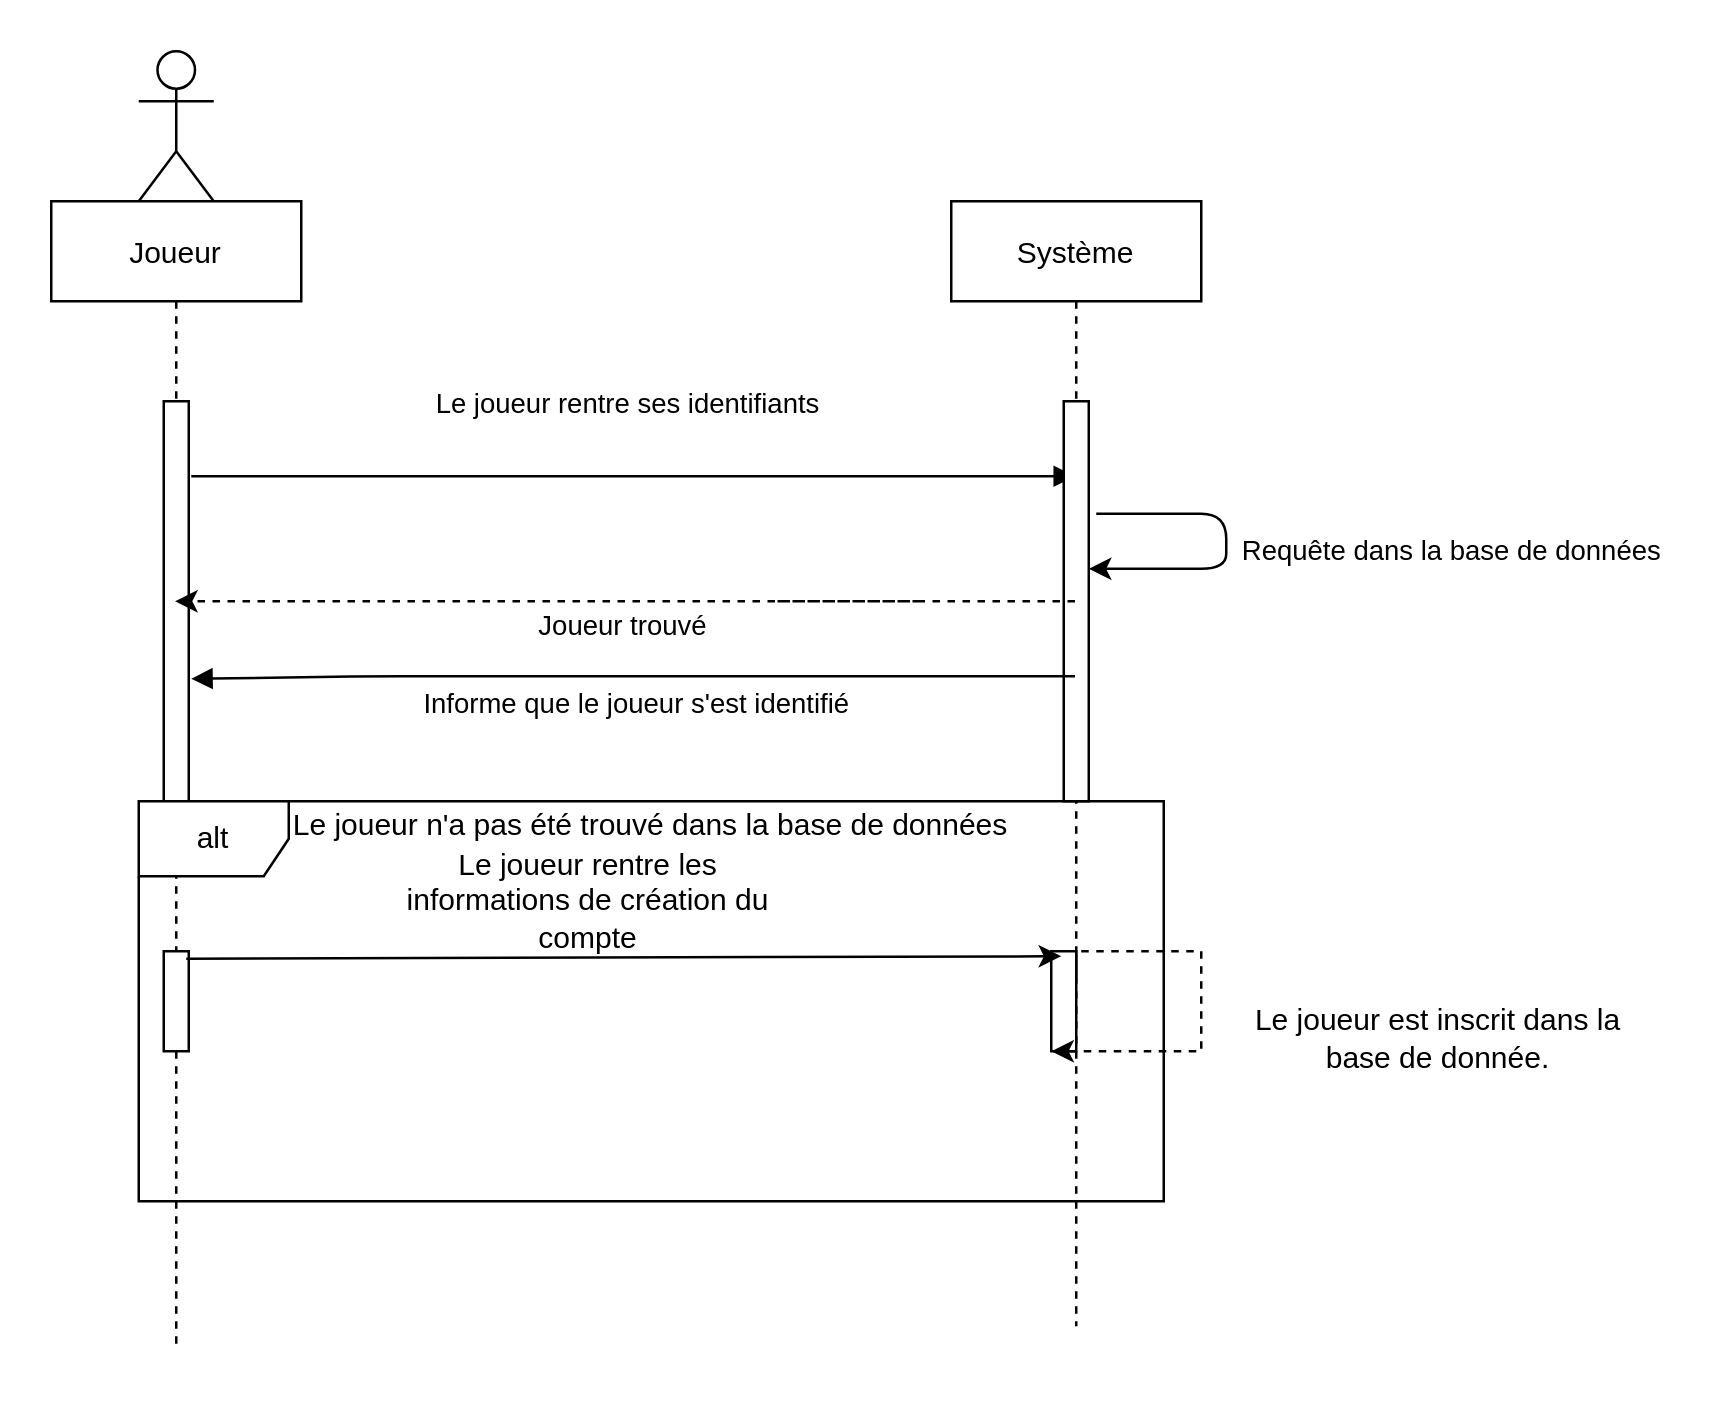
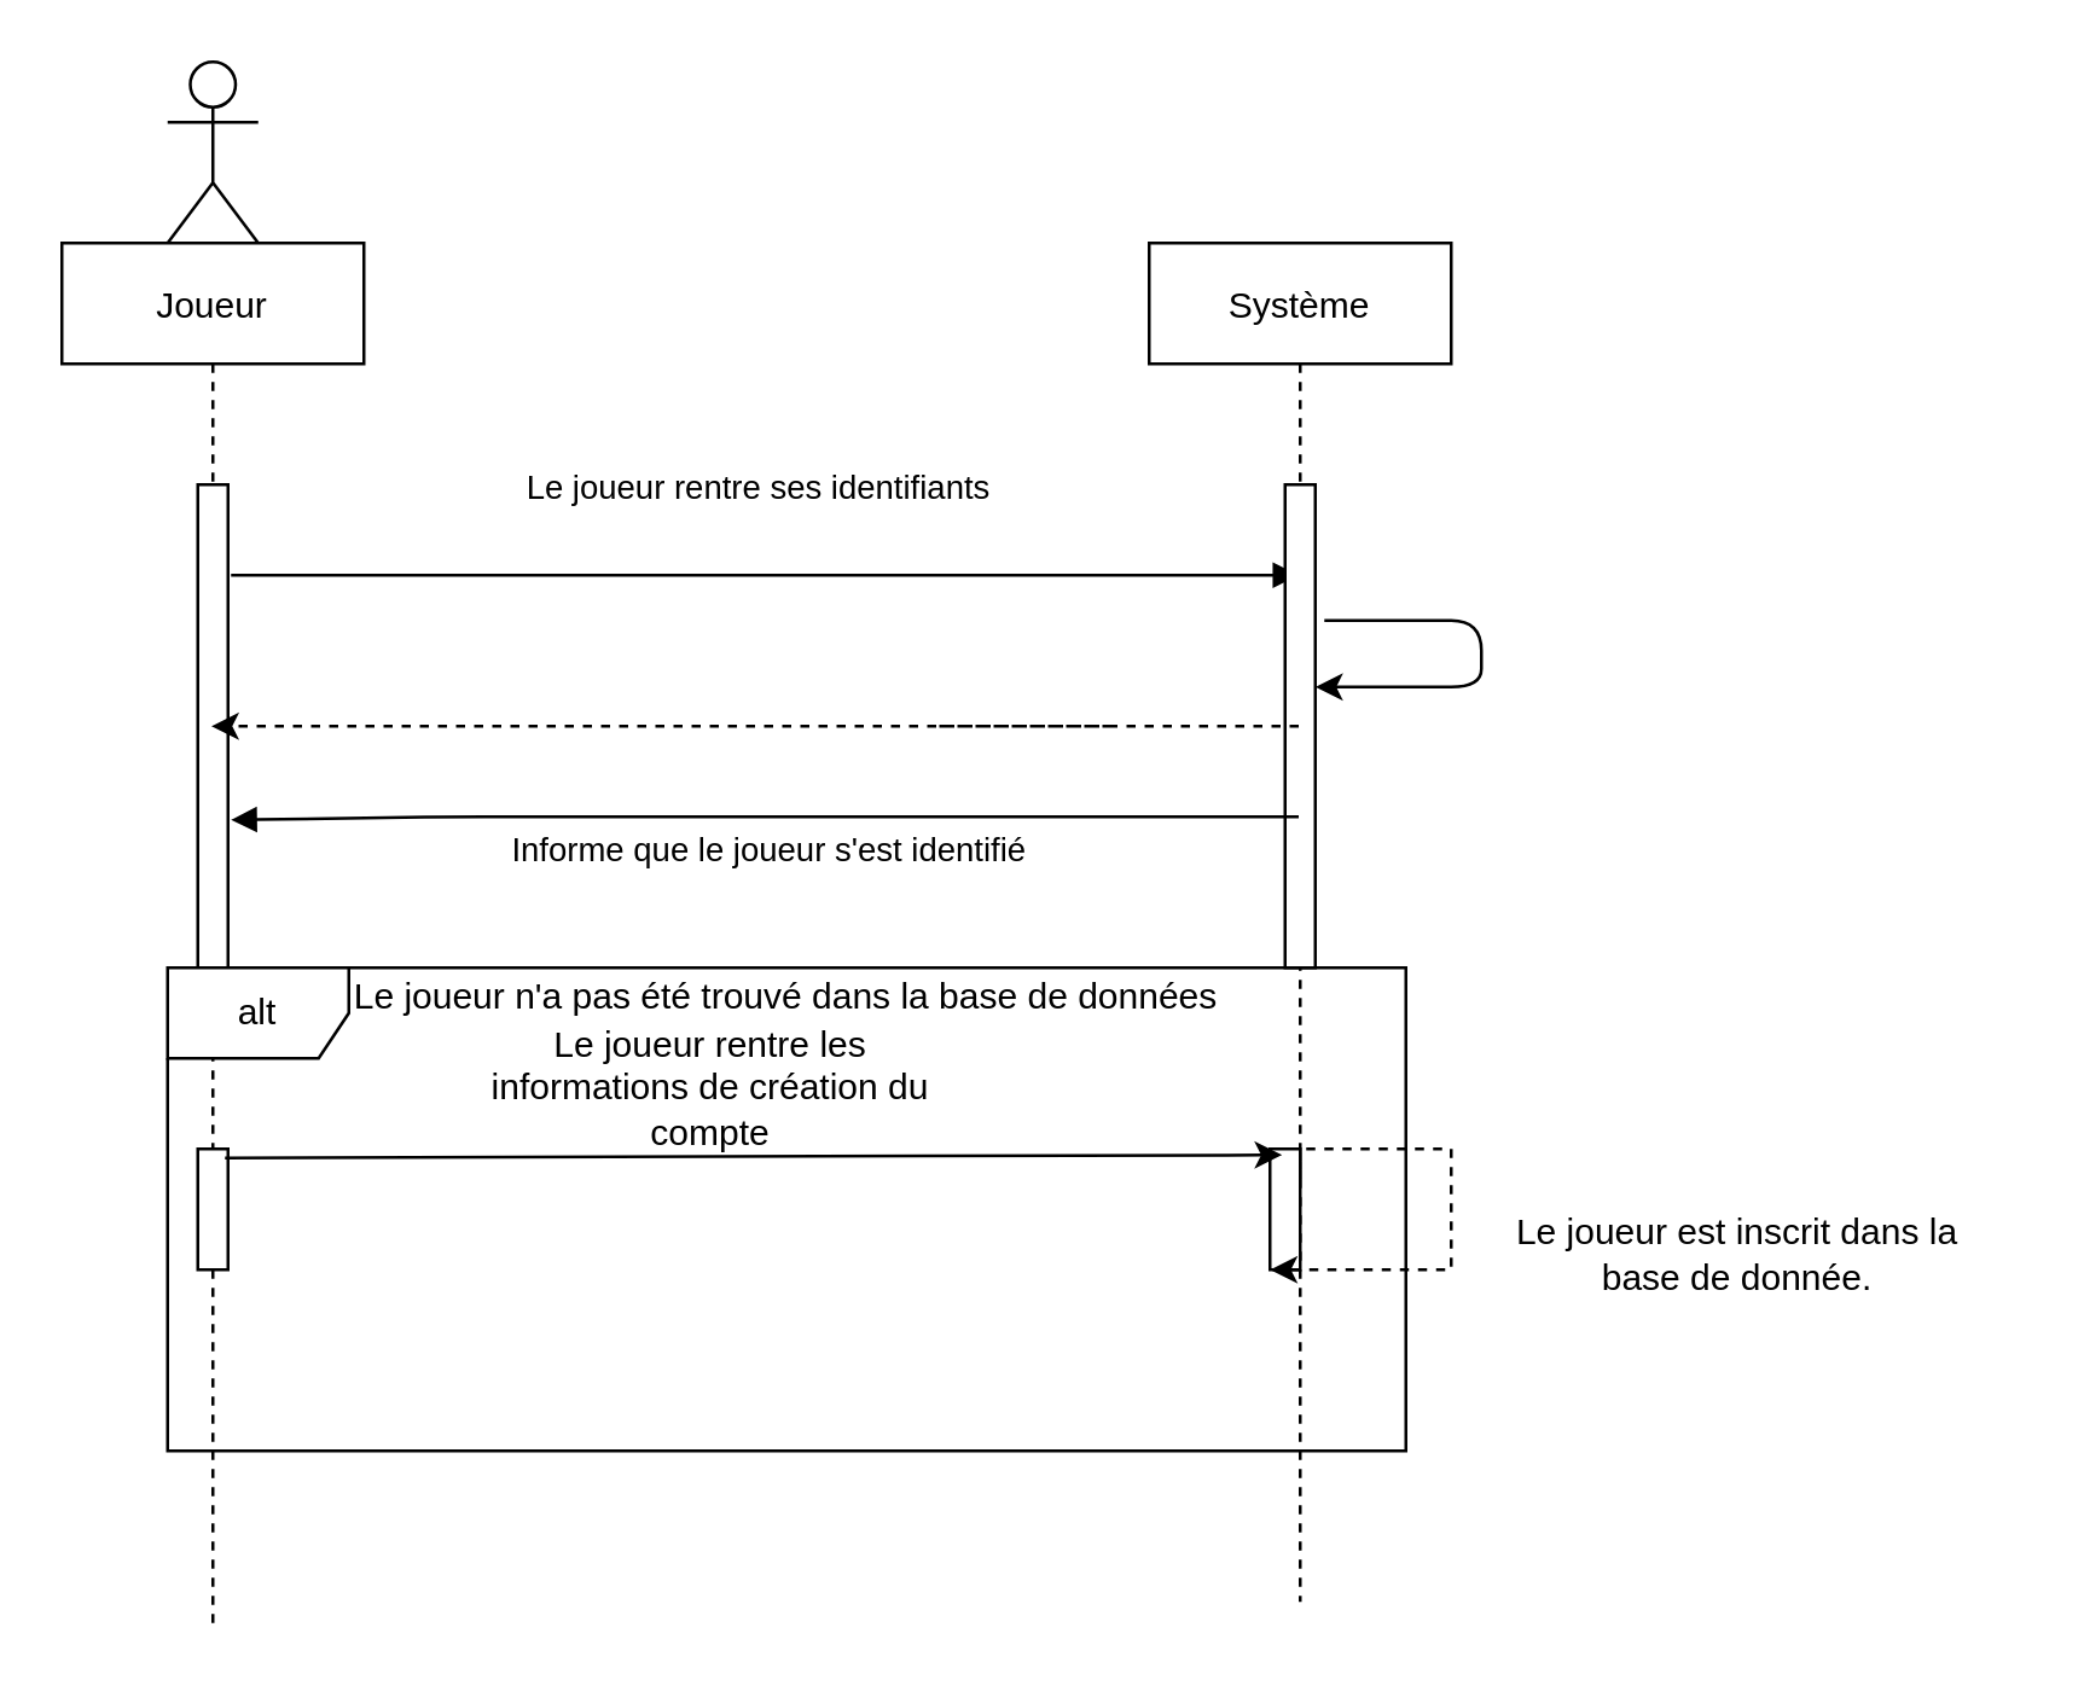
  <mxCell id="0" />
  <mxCell id="1" parent="0" />
  <mxCell id="2" value="Joueur" style="shape=umlLifeline;perimeter=lifelinePerimeter;container=1;collapsible=0;recursiveResize=0;rounded=0;shadow=0;strokeWidth=1;" parent="1" vertex="1"><mxGeometry x="20" y="80" width="100" height="460" as="geometry" /></mxCell>
  <mxCell id="3" value="" style="points=[];perimeter=orthogonalPerimeter;rounded=0;shadow=0;strokeWidth=1;" parent="2" vertex="1"><mxGeometry x="45" y="80" width="10" height="160" as="geometry" /></mxCell>
  <mxCell id="4" value="Le joueur rentre ses identifiants" style="verticalAlign=bottom;endArrow=block;shadow=0;strokeWidth=1;" parent="1" target="5" edge="1"><mxGeometry x="-0.012" y="20" relative="1" as="geometry"><mxPoint x="76" y="190" as="sourcePoint" /><mxPoint x="246" y="190" as="targetPoint" /><mxPoint as="offset" /></mxGeometry></mxCell>
  <mxCell id="5" value="Système" style="shape=umlLifeline;perimeter=lifelinePerimeter;container=1;collapsible=0;recursiveResize=0;rounded=0;shadow=0;strokeWidth=1;" parent="1" vertex="1"><mxGeometry x="380" y="80" width="100" height="450" as="geometry" /></mxCell>
  <mxCell id="6" value="" style="points=[];perimeter=orthogonalPerimeter;rounded=0;shadow=0;strokeWidth=1;" parent="5" vertex="1"><mxGeometry x="45" y="80" width="10" height="160" as="geometry" /></mxCell>
  <mxCell id="7" value="" style="endArrow=classic;html=1;exitX=1.3;exitY=0.281;exitDx=0;exitDy=0;exitPerimeter=0;edgeStyle=orthogonalEdgeStyle;entryX=1;entryY=0.419;entryDx=0;entryDy=0;entryPerimeter=0;" edge="1" parent="5" source="6" target="6"><mxGeometry width="50" height="50" relative="1" as="geometry"><mxPoint x="70" y="230" as="sourcePoint" /><mxPoint x="100" y="160" as="targetPoint" /><Array as="points"><mxPoint x="110" y="125" /><mxPoint x="110" y="147" /></Array></mxGeometry></mxCell>
- <mxCell id="8" value="&lt;span style=&quot;font-size: 11px ; background-color: rgb(255 , 255 , 255)&quot;&gt;Requête dans la base de données&lt;/span&gt;" style="text;html=1;align=center;verticalAlign=middle;resizable=0;points=[];autosize=1;strokeColor=none;fillColor=none;" parent="1" vertex="1"><mxGeometry x="490" y="210" width="180" height="20" as="geometry" /></mxCell>
  <mxCell id="9" value="" style="shape=umlActor;verticalLabelPosition=bottom;verticalAlign=top;html=1;outlineConnect=0;" parent="1" vertex="1"><mxGeometry x="55" y="20" width="30" height="60" as="geometry" /></mxCell>
  <mxCell id="10" value="alt" style="shape=umlFrame;whiteSpace=wrap;html=1;" parent="1" vertex="1"><mxGeometry x="55" y="320" width="410" height="160" as="geometry" /></mxCell>
  <mxCell id="11" value="" style="endArrow=classic;html=1;rounded=0;dashed=1;" parent="1" source="5" target="2" edge="1"><mxGeometry width="50" height="50" relative="1" as="geometry"><mxPoint x="265" y="240" as="sourcePoint" /><mxPoint x="249.5" y="240" as="targetPoint" /><Array as="points"><mxPoint x="310" y="240" /><mxPoint x="330" y="240" /><mxPoint x="350" y="240" /><mxPoint x="370" y="240" /></Array></mxGeometry></mxCell>
- <mxCell id="12" value="&lt;span style=&quot;font-size: 11px ; background-color: rgb(255 , 255 , 255)&quot;&gt;Joueur trouvé&amp;nbsp;&lt;/span&gt;" style="text;html=1;align=center;verticalAlign=middle;resizable=0;points=[];autosize=1;strokeColor=none;fillColor=none;" parent="1" vertex="1"><mxGeometry x="205" y="240" width="90" height="20" as="geometry" /></mxCell>
  <mxCell id="13" value="Informe que le joueur s'est identifié" style="verticalAlign=bottom;endArrow=block;shadow=0;strokeWidth=1;entryX=1.1;entryY=0.694;entryDx=0;entryDy=0;entryPerimeter=0;" parent="1" source="5" target="3" edge="1"><mxGeometry x="-0.012" y="20" relative="1" as="geometry"><mxPoint x="249.5" y="270" as="sourcePoint" /><mxPoint x="74" y="268" as="targetPoint" /><mxPoint as="offset" /><Array as="points"><mxPoint x="150" y="270" /></Array></mxGeometry></mxCell>
  <mxCell id="14" value="Le joueur n'a pas été trouvé dans la base de données" style="text;html=1;strokeColor=none;fillColor=none;align=center;verticalAlign=middle;whiteSpace=wrap;rounded=0;" parent="1" vertex="1"><mxGeometry x="100" y="320" width="320" height="20" as="geometry" /></mxCell>
  <mxCell id="15" value="Le joueur rentre les informations de création du compte" style="text;html=1;strokeColor=none;fillColor=none;align=center;verticalAlign=middle;whiteSpace=wrap;rounded=0;" parent="1" vertex="1"><mxGeometry x="160" y="350" width="150" height="20" as="geometry" /></mxCell>
  <mxCell id="16" value="" style="points=[];perimeter=orthogonalPerimeter;rounded=0;shadow=0;strokeWidth=1;" parent="1" vertex="1"><mxGeometry x="65" y="380" width="10" height="40" as="geometry" /></mxCell>
  <mxCell id="17" value="" style="points=[];perimeter=orthogonalPerimeter;rounded=0;shadow=0;strokeWidth=1;" parent="1" vertex="1"><mxGeometry x="420" y="380" width="10" height="40" as="geometry" /></mxCell>
  <mxCell id="18" value="" style="endArrow=classic;html=1;exitX=0.9;exitY=0.075;exitDx=0;exitDy=0;exitPerimeter=0;entryX=0.4;entryY=0.05;entryDx=0;entryDy=0;entryPerimeter=0;" edge="1" parent="1" source="16" target="17"><mxGeometry width="50" height="50" relative="1" as="geometry"><mxPoint x="170" y="390" as="sourcePoint" /><mxPoint x="220" y="340" as="targetPoint" /></mxGeometry></mxCell>
  <mxCell id="19" value="" style="endArrow=classic;html=1;rounded=0;dashed=1;edgeStyle=orthogonalEdgeStyle;exitX=1;exitY=0.25;exitDx=0;exitDy=0;exitPerimeter=0;entryX=0;entryY=1;entryDx=0;entryDy=0;entryPerimeter=0;" edge="1" parent="1" source="17" target="17"><mxGeometry width="50" height="50" relative="1" as="geometry"><mxPoint x="610" y="410" as="sourcePoint" /><mxPoint x="560" y="510" as="targetPoint" /><Array as="points"><mxPoint x="430" y="380" /><mxPoint x="480" y="380" /><mxPoint x="480" y="420" /></Array></mxGeometry></mxCell>
  <mxCell id="20" value="Le joueur est inscrit dans la base de donnée." style="text;html=1;strokeColor=none;fillColor=none;align=center;verticalAlign=middle;whiteSpace=wrap;rounded=0;" vertex="1" parent="1"><mxGeometry x="500" y="410" width="150" height="10" as="geometry" /></mxCell>
